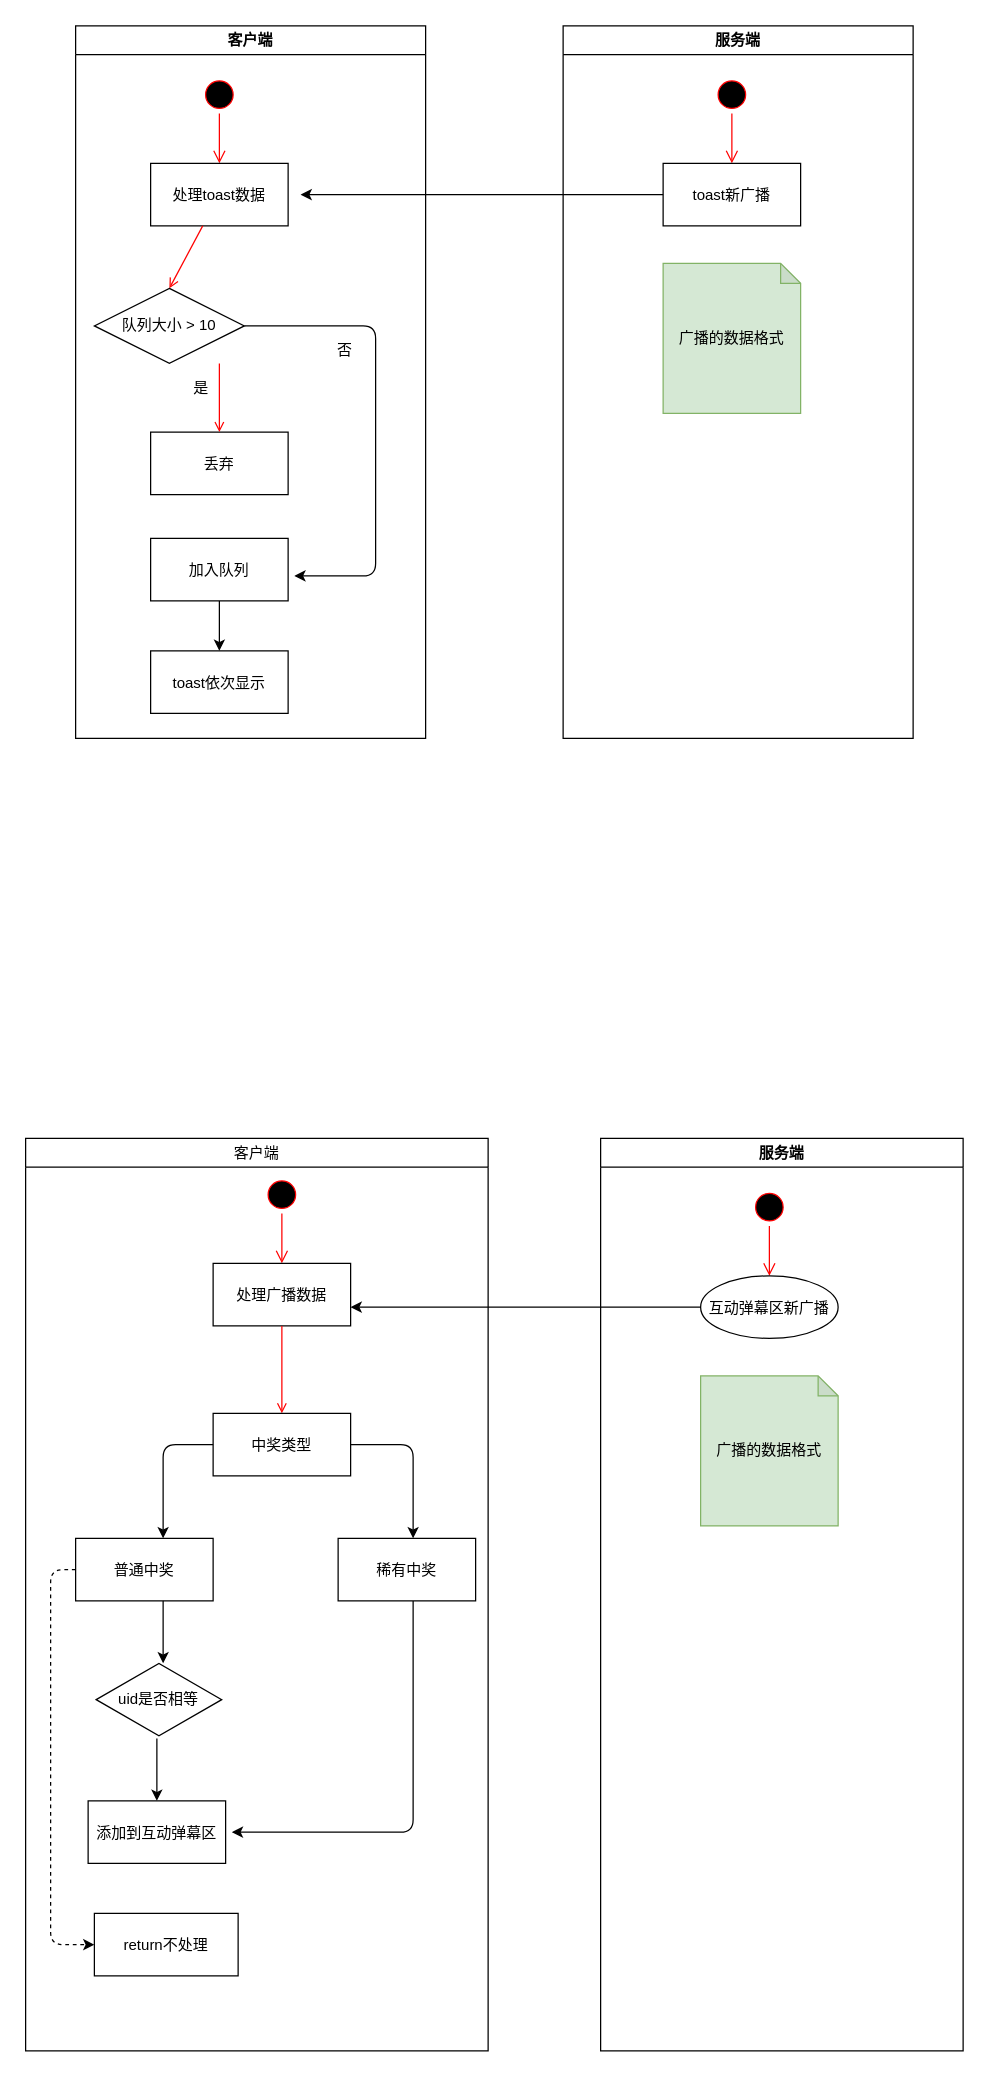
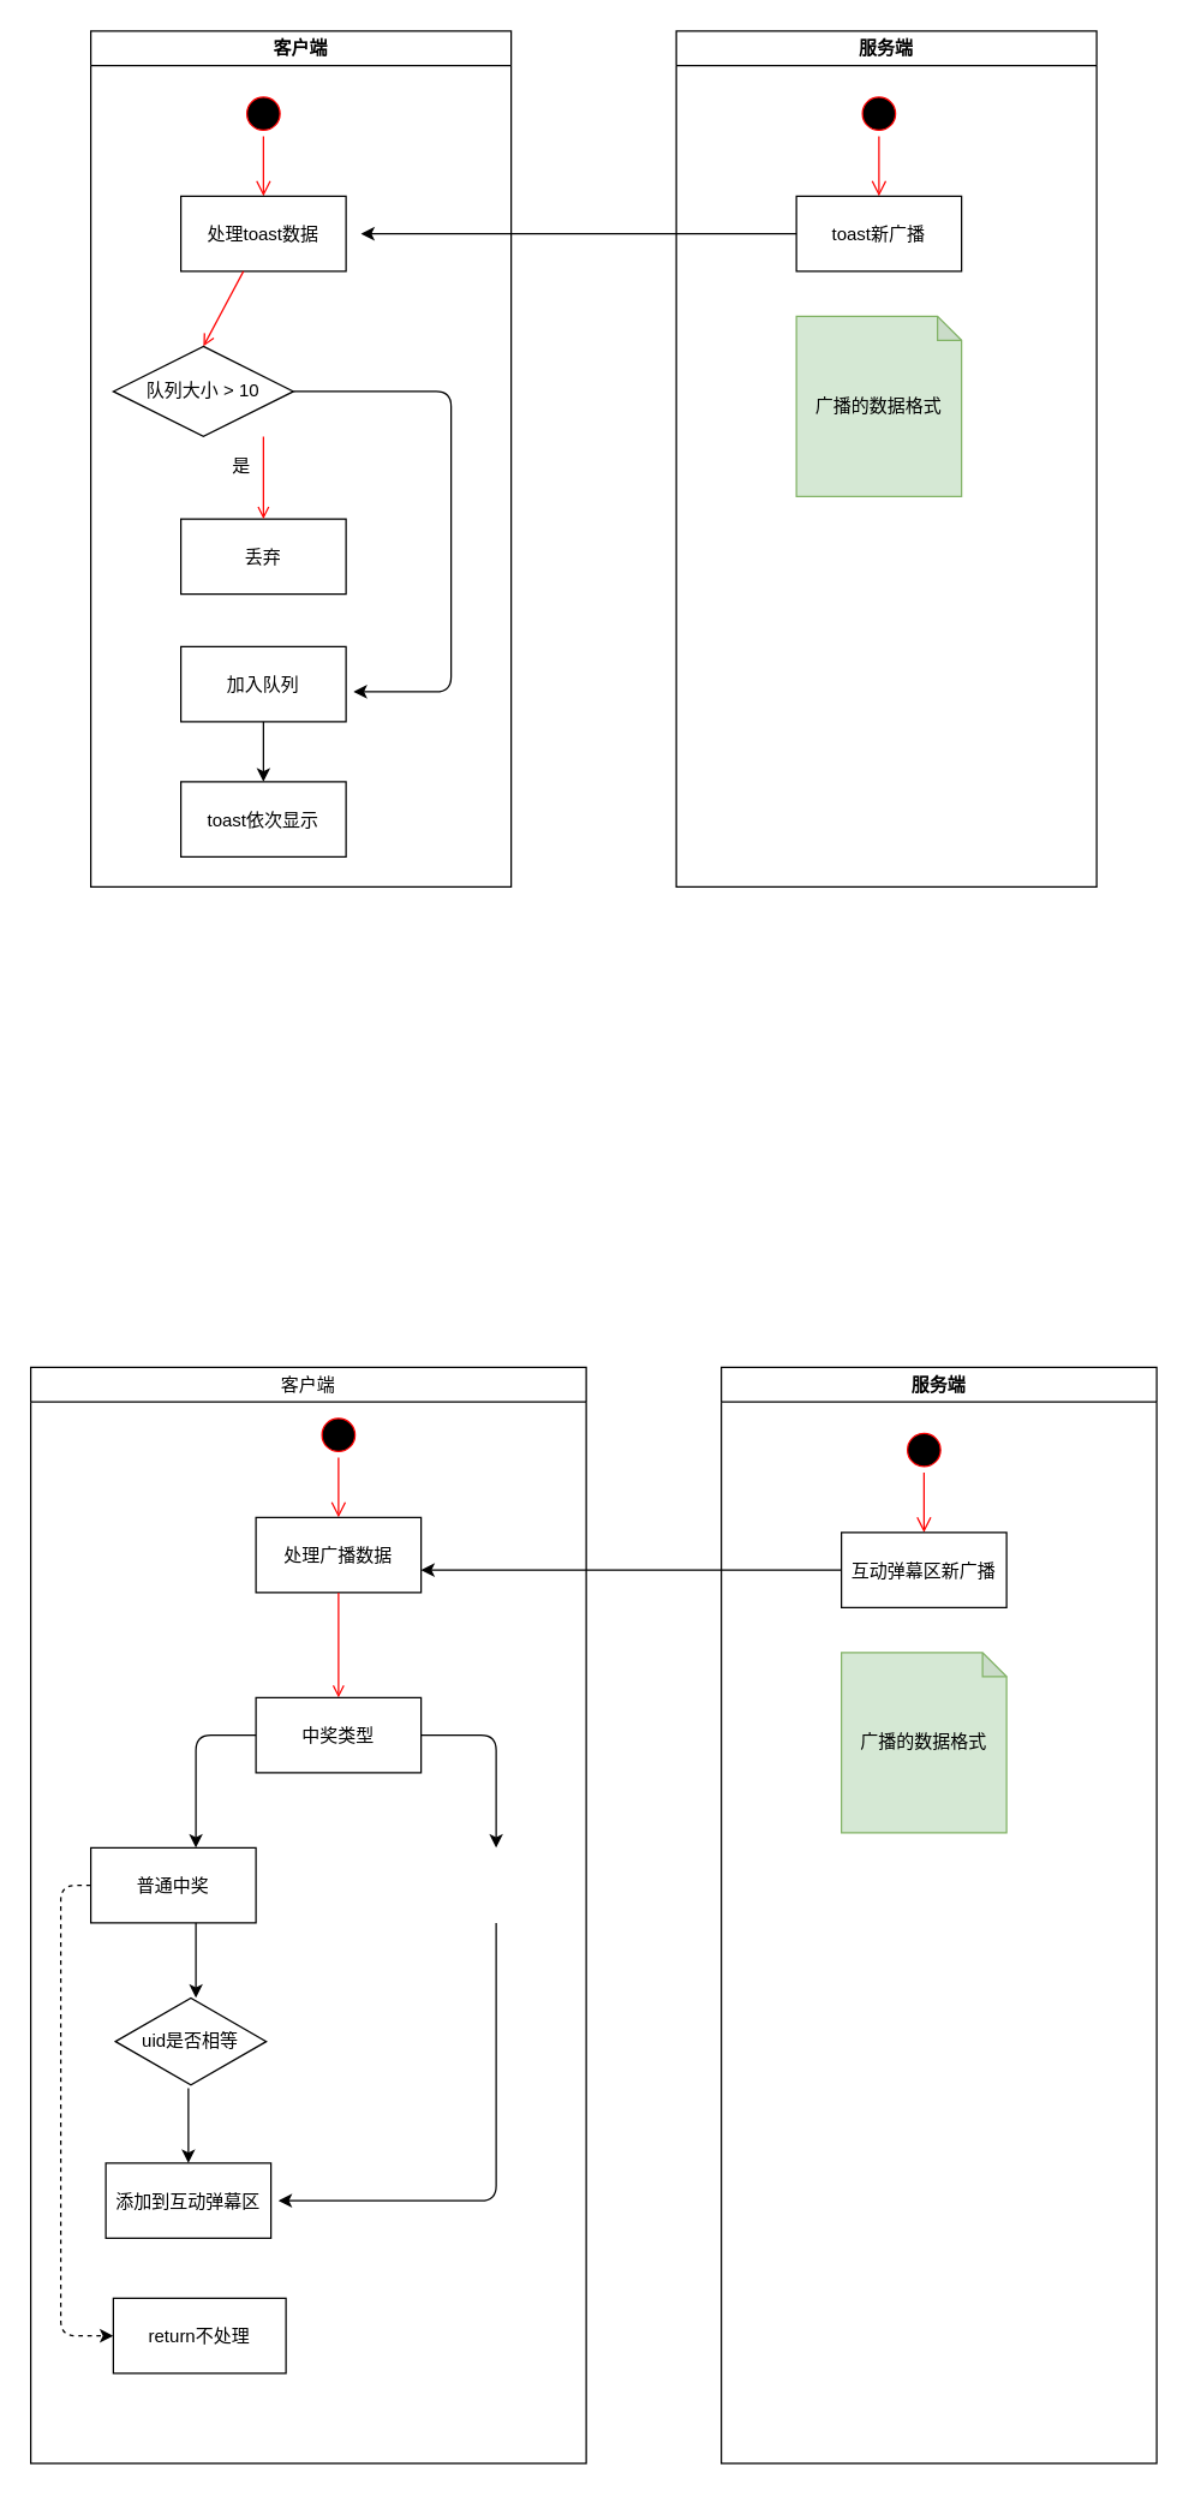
  <mxCell id="0" />
  <mxCell id="1" parent="0" />
  <mxCell id="2" value="客户端" style="swimlane;whiteSpace=wrap" vertex="1" parent="1"><mxGeometry x="60" y="20" width="280" height="570" as="geometry" /></mxCell>
  <mxCell id="3" value="" style="ellipse;shape=startState;fillColor=#000000;strokeColor=#ff0000;" vertex="1" parent="2"><mxGeometry x="100" y="40" width="30" height="30" as="geometry" /></mxCell>
  <mxCell id="4" value="" style="edgeStyle=elbowEdgeStyle;elbow=horizontal;verticalAlign=bottom;endArrow=open;endSize=8;strokeColor=#FF0000;endFill=1;rounded=0" edge="1" parent="2" source="3" target="5"><mxGeometry x="100" y="40" as="geometry"><mxPoint x="115" y="110" as="targetPoint" /></mxGeometry></mxCell>
  <mxCell id="5" value="处理toast数据" style="" vertex="1" parent="2"><mxGeometry x="60" y="110" width="110" height="50" as="geometry" /></mxCell>
  <mxCell id="6" value="" style="endArrow=open;strokeColor=#FF0000;endFill=1;rounded=0;entryX=0.5;entryY=0;entryDx=0;entryDy=0;" edge="1" parent="2" source="5" target="9"><mxGeometry relative="1" as="geometry"><mxPoint x="115" y="200" as="targetPoint" /></mxGeometry></mxCell>
  <mxCell id="7" value="丢弃" style="" vertex="1" parent="2"><mxGeometry x="60" y="325" width="110" height="50" as="geometry" /></mxCell>
  <mxCell id="8" value="" style="endArrow=open;strokeColor=#FF0000;endFill=1;rounded=0" edge="1" parent="2" target="7"><mxGeometry relative="1" as="geometry"><mxPoint x="115" y="270" as="sourcePoint" /></mxGeometry></mxCell>
  <mxCell id="9" value="队列大小 &amp;gt; 10" style="shape=rhombus;perimeter=rhombusPerimeter;whiteSpace=wrap;html=1;align=center;" vertex="1" parent="2"><mxGeometry x="15" y="210" width="120" height="60" as="geometry" /></mxCell>
  <mxCell id="10" value="加入队列" style="" vertex="1" parent="2"><mxGeometry x="60" y="410" width="110" height="50" as="geometry" /></mxCell>
- <mxCell id="11" value="否" style="text;html=1;align=center;verticalAlign=middle;resizable=0;points=[];autosize=1;" vertex="1" parent="2"><mxGeometry x="200" y="250" width="30" height="20" as="geometry" /></mxCell>
  <mxCell id="12" value="是" style="text;html=1;align=center;verticalAlign=middle;resizable=0;points=[];autosize=1;" vertex="1" parent="2"><mxGeometry x="85" y="280" width="30" height="20" as="geometry" /></mxCell>
  <mxCell id="13" value="toast依次显示" style="" vertex="1" parent="2"><mxGeometry x="60" y="500" width="110" height="50" as="geometry" /></mxCell>
  <mxCell id="14" value="" style="endArrow=classic;html=1;exitX=0.5;exitY=1;exitDx=0;exitDy=0;entryX=0.5;entryY=0;entryDx=0;entryDy=0;" edge="1" parent="2" source="10" target="13"><mxGeometry width="50" height="50" relative="1" as="geometry"><mxPoint x="250" y="670" as="sourcePoint" /><mxPoint x="300" y="620" as="targetPoint" /></mxGeometry></mxCell>
  <mxCell id="15" value="服务端" style="swimlane;whiteSpace=wrap" vertex="1" parent="1"><mxGeometry x="450" y="20" width="280" height="570" as="geometry" /></mxCell>
  <mxCell id="16" value="" style="ellipse;shape=startState;fillColor=#000000;strokeColor=#ff0000;" vertex="1" parent="15"><mxGeometry x="120" y="40" width="30" height="30" as="geometry" /></mxCell>
  <mxCell id="17" value="" style="edgeStyle=elbowEdgeStyle;elbow=horizontal;verticalAlign=bottom;endArrow=open;endSize=8;strokeColor=#FF0000;endFill=1;rounded=0" edge="1" parent="15" source="16" target="18"><mxGeometry x="40" y="20" as="geometry"><mxPoint x="55" y="90" as="targetPoint" /></mxGeometry></mxCell>
  <mxCell id="18" value="toast新广播" style="" vertex="1" parent="15"><mxGeometry x="80" y="110" width="110" height="50" as="geometry" /></mxCell>
  <mxCell id="19" value="广播的数据格式" style="shape=note;whiteSpace=wrap;html=1;backgroundOutline=1;darkOpacity=0.05;fillColor=#d5e8d4;strokeColor=#82b366;size=16;" vertex="1" parent="15"><mxGeometry x="80" y="190" width="110" height="120" as="geometry" /></mxCell>
  <mxCell id="20" value="" style="endArrow=classic;html=1;exitX=0;exitY=0.5;exitDx=0;exitDy=0;" edge="1" parent="1" source="18"><mxGeometry width="50" height="50" relative="1" as="geometry"><mxPoint x="240" y="150" as="sourcePoint" /><mxPoint x="240" y="155" as="targetPoint" /></mxGeometry></mxCell>
  <mxCell id="21" value="" style="edgeStyle=segmentEdgeStyle;endArrow=classic;html=1;exitX=1;exitY=0.5;exitDx=0;exitDy=0;" edge="1" parent="1" source="9"><mxGeometry width="50" height="50" relative="1" as="geometry"><mxPoint x="310" y="350" as="sourcePoint" /><mxPoint x="235" y="460" as="targetPoint" /><Array as="points"><mxPoint x="300" y="260" /><mxPoint x="300" y="460" /></Array></mxGeometry></mxCell>
  <mxCell id="22" value="客户端" style="swimlane;whiteSpace=wrap;fontStyle=0" vertex="1" parent="1"><mxGeometry x="20" y="910" width="370" height="730" as="geometry" /></mxCell>
  <mxCell id="23" value="" style="ellipse;shape=startState;fillColor=#000000;strokeColor=#ff0000;" vertex="1" parent="22"><mxGeometry x="190" y="30" width="30" height="30" as="geometry" /></mxCell>
  <mxCell id="24" value="" style="edgeStyle=elbowEdgeStyle;elbow=horizontal;verticalAlign=bottom;endArrow=open;endSize=8;strokeColor=#FF0000;endFill=1;rounded=0" edge="1" parent="22" target="25"><mxGeometry x="135" y="40" as="geometry"><mxPoint x="150" y="110" as="targetPoint" /><mxPoint x="205" y="60" as="sourcePoint" /><Array as="points"><mxPoint x="205" y="90" /></Array></mxGeometry></mxCell>
  <mxCell id="25" value="处理广播数据" style="" vertex="1" parent="22"><mxGeometry x="150" y="100" width="110" height="50" as="geometry" /></mxCell>
  <mxCell id="26" value="" style="endArrow=open;strokeColor=#FF0000;endFill=1;rounded=0;entryX=0.5;entryY=0;entryDx=0;entryDy=0;" edge="1" parent="22" source="25" target="29"><mxGeometry relative="1" as="geometry"><mxPoint x="150" y="210" as="targetPoint" /><Array as="points" /></mxGeometry></mxCell>
  <mxCell id="27" value="普通中奖" style="" vertex="1" parent="22"><mxGeometry x="40" y="320" width="110" height="50" as="geometry" /></mxCell>
- <mxCell id="28" value="稀有中奖" style="" vertex="1" parent="22"><mxGeometry x="250" y="320" width="110" height="50" as="geometry" /></mxCell>
  <mxCell id="29" value="中奖类型" style="" vertex="1" parent="22"><mxGeometry x="150" y="220" width="110" height="50" as="geometry" /></mxCell>
  <mxCell id="30" value="" style="edgeStyle=segmentEdgeStyle;endArrow=classic;html=1;entryX=0.5;entryY=0;entryDx=0;entryDy=0;" edge="1" parent="22" source="29"><mxGeometry width="50" height="50" relative="1" as="geometry"><mxPoint x="385" y="310" as="sourcePoint" /><mxPoint x="310" y="320" as="targetPoint" /></mxGeometry></mxCell>
  <mxCell id="31" value="uid是否相等" style="html=1;whiteSpace=wrap;shape=isoRectangle;" vertex="1" parent="22"><mxGeometry x="50.0" y="420" width="113.33" height="58" as="geometry" /></mxCell>
  <mxCell id="32" value="添加到互动弹幕区" style="" vertex="1" parent="22"><mxGeometry x="50" y="530" width="110" height="50" as="geometry" /></mxCell>
  <mxCell id="33" value="return不处理" style="" vertex="1" parent="22"><mxGeometry x="55" y="620" width="115" height="50" as="geometry" /></mxCell>
  <mxCell id="34" value="" style="edgeStyle=segmentEdgeStyle;endArrow=classic;html=1;exitX=0;exitY=0.5;exitDx=0;exitDy=0;entryX=0.5;entryY=0;entryDx=0;entryDy=0;" edge="1" parent="22" source="29"><mxGeometry width="50" height="50" relative="1" as="geometry"><mxPoint x="395" y="490" as="sourcePoint" /><mxPoint x="110" y="320" as="targetPoint" /></mxGeometry></mxCell>
  <mxCell id="35" value="" style="endArrow=classic;html=1;exitX=0.5;exitY=1;exitDx=0;exitDy=0;entryX=0.515;entryY=0;entryDx=0;entryDy=0;entryPerimeter=0;" edge="1" parent="22"><mxGeometry width="50" height="50" relative="1" as="geometry"><mxPoint x="110" y="370" as="sourcePoint" /><mxPoint x="110.035" y="420" as="targetPoint" /></mxGeometry></mxCell>
  <mxCell id="36" value="" style="edgeStyle=elbowEdgeStyle;elbow=vertical;endArrow=classic;html=1;exitX=0.5;exitY=1;exitDx=0;exitDy=0;entryX=1;entryY=0.5;entryDx=0;entryDy=0;" edge="1" parent="22"><mxGeometry width="50" height="50" relative="1" as="geometry"><mxPoint x="310" y="370" as="sourcePoint" /><mxPoint x="165" y="555" as="targetPoint" /><Array as="points"><mxPoint x="205" y="555" /><mxPoint x="295" y="555" /></Array></mxGeometry></mxCell>
  <mxCell id="37" value="" style="endArrow=classic;html=1;entryX=0.5;entryY=0;entryDx=0;entryDy=0;" edge="1" parent="22" target="32"><mxGeometry width="50" height="50" relative="1" as="geometry"><mxPoint x="105" y="480" as="sourcePoint" /><mxPoint x="110" y="530" as="targetPoint" /></mxGeometry></mxCell>
  <mxCell id="38" value="" style="edgeStyle=elbowEdgeStyle;elbow=vertical;endArrow=classic;html=1;exitX=0;exitY=0.5;exitDx=0;exitDy=0;entryX=0;entryY=0.5;entryDx=0;entryDy=0;dashed=1;" edge="1" parent="22" source="27" target="33"><mxGeometry width="50" height="50" relative="1" as="geometry"><mxPoint x="160" y="500" as="sourcePoint" /><mxPoint x="210" y="450" as="targetPoint" /><Array as="points"><mxPoint x="20" y="470" /><mxPoint x="10" y="495" /></Array></mxGeometry></mxCell>
  <mxCell id="39" value="服务端" style="swimlane;whiteSpace=wrap" vertex="1" parent="1"><mxGeometry x="480" y="910" width="290" height="730" as="geometry" /></mxCell>
  <mxCell id="40" value="" style="ellipse;shape=startState;fillColor=#000000;strokeColor=#ff0000;" vertex="1" parent="39"><mxGeometry x="120" y="40" width="30" height="30" as="geometry" /></mxCell>
  <mxCell id="41" value="" style="edgeStyle=elbowEdgeStyle;elbow=horizontal;verticalAlign=bottom;endArrow=open;endSize=8;strokeColor=#FF0000;endFill=1;rounded=0" edge="1" parent="39" source="40" target="42"><mxGeometry x="40" y="20" as="geometry"><mxPoint x="55" y="90" as="targetPoint" /></mxGeometry></mxCell>
- <mxCell id="42" value="互动弹幕区新广播" style="ellipse;" vertex="1" parent="39"><mxGeometry x="80" y="110" width="110" height="50" as="geometry" /></mxCell>
+ <mxCell id="42" value="互动弹幕区新广播" style="" vertex="1" parent="39"><mxGeometry x="80" y="110" width="110" height="50" as="geometry" /></mxCell>
  <mxCell id="43" value="广播的数据格式" style="shape=note;whiteSpace=wrap;html=1;backgroundOutline=1;darkOpacity=0.05;fillColor=#d5e8d4;strokeColor=#82b366;size=16;" vertex="1" parent="39"><mxGeometry x="80" y="190" width="110" height="120" as="geometry" /></mxCell>
  <mxCell id="44" value="" style="endArrow=classic;html=1;exitX=0;exitY=0.5;exitDx=0;exitDy=0;" edge="1" parent="1" source="42"><mxGeometry width="50" height="50" relative="1" as="geometry"><mxPoint x="280" y="1040" as="sourcePoint" /><mxPoint x="280" y="1045" as="targetPoint" /></mxGeometry></mxCell>
